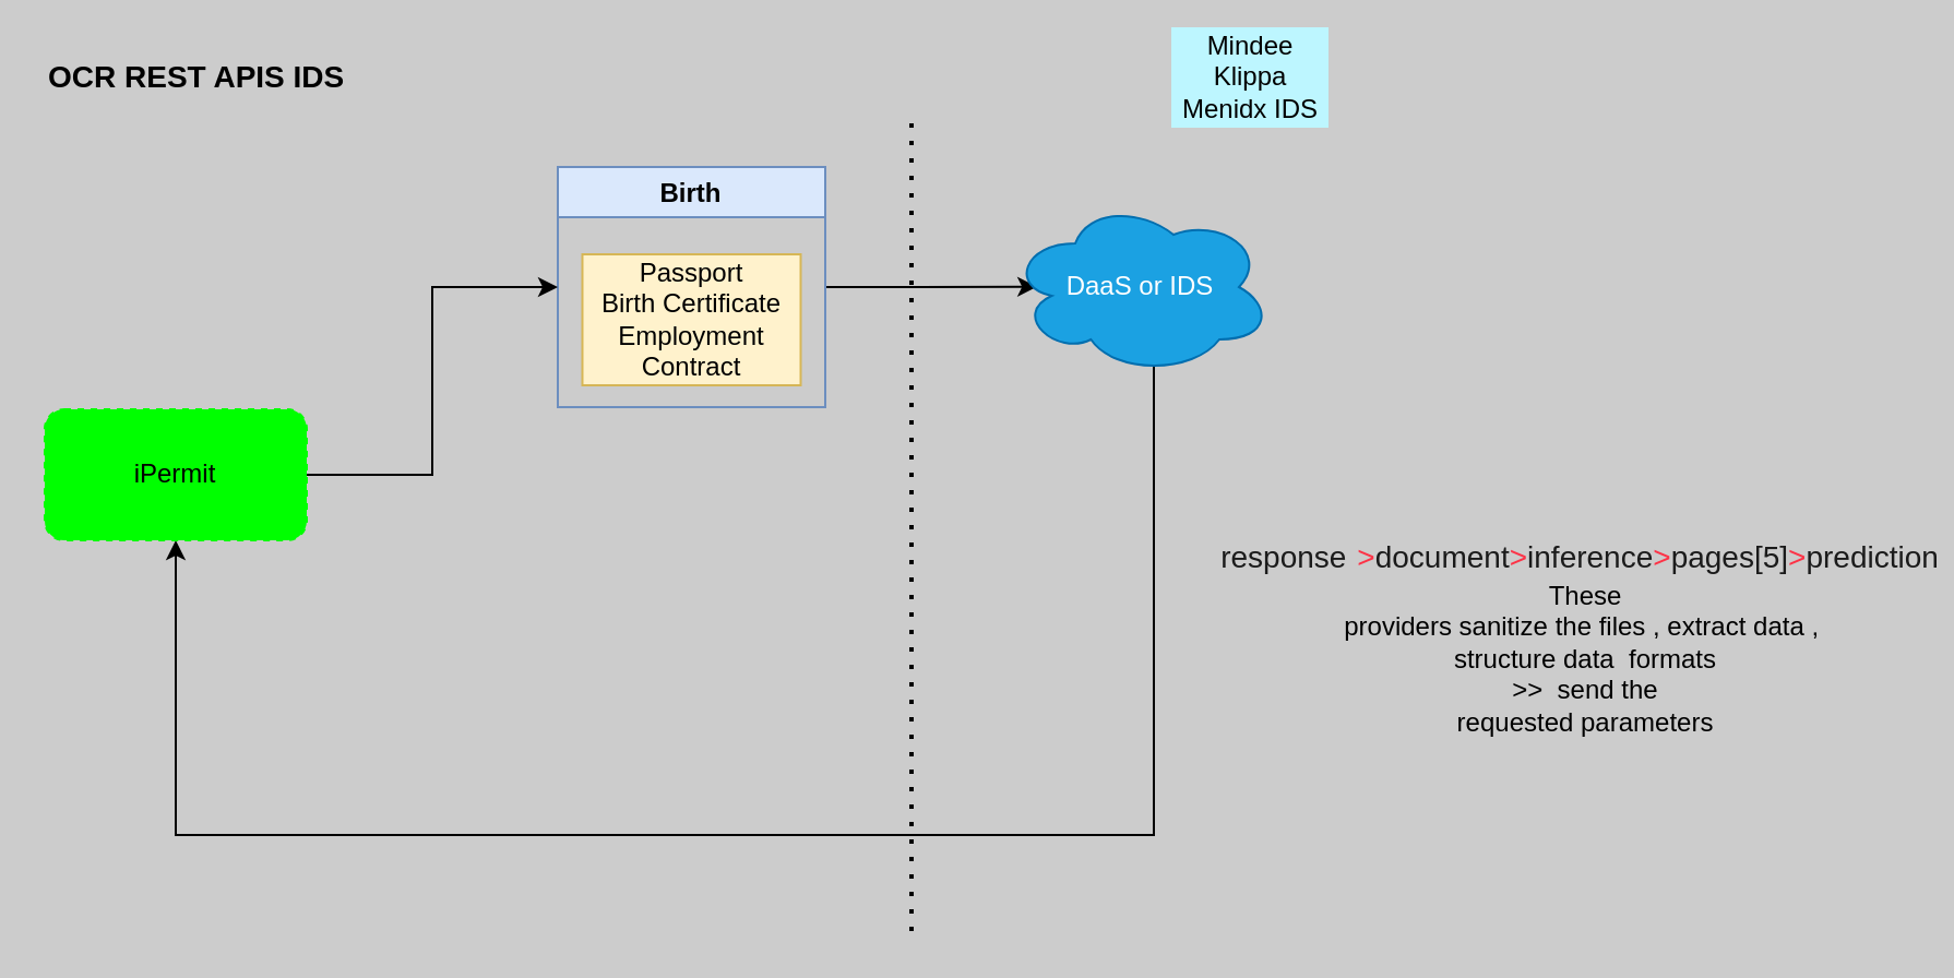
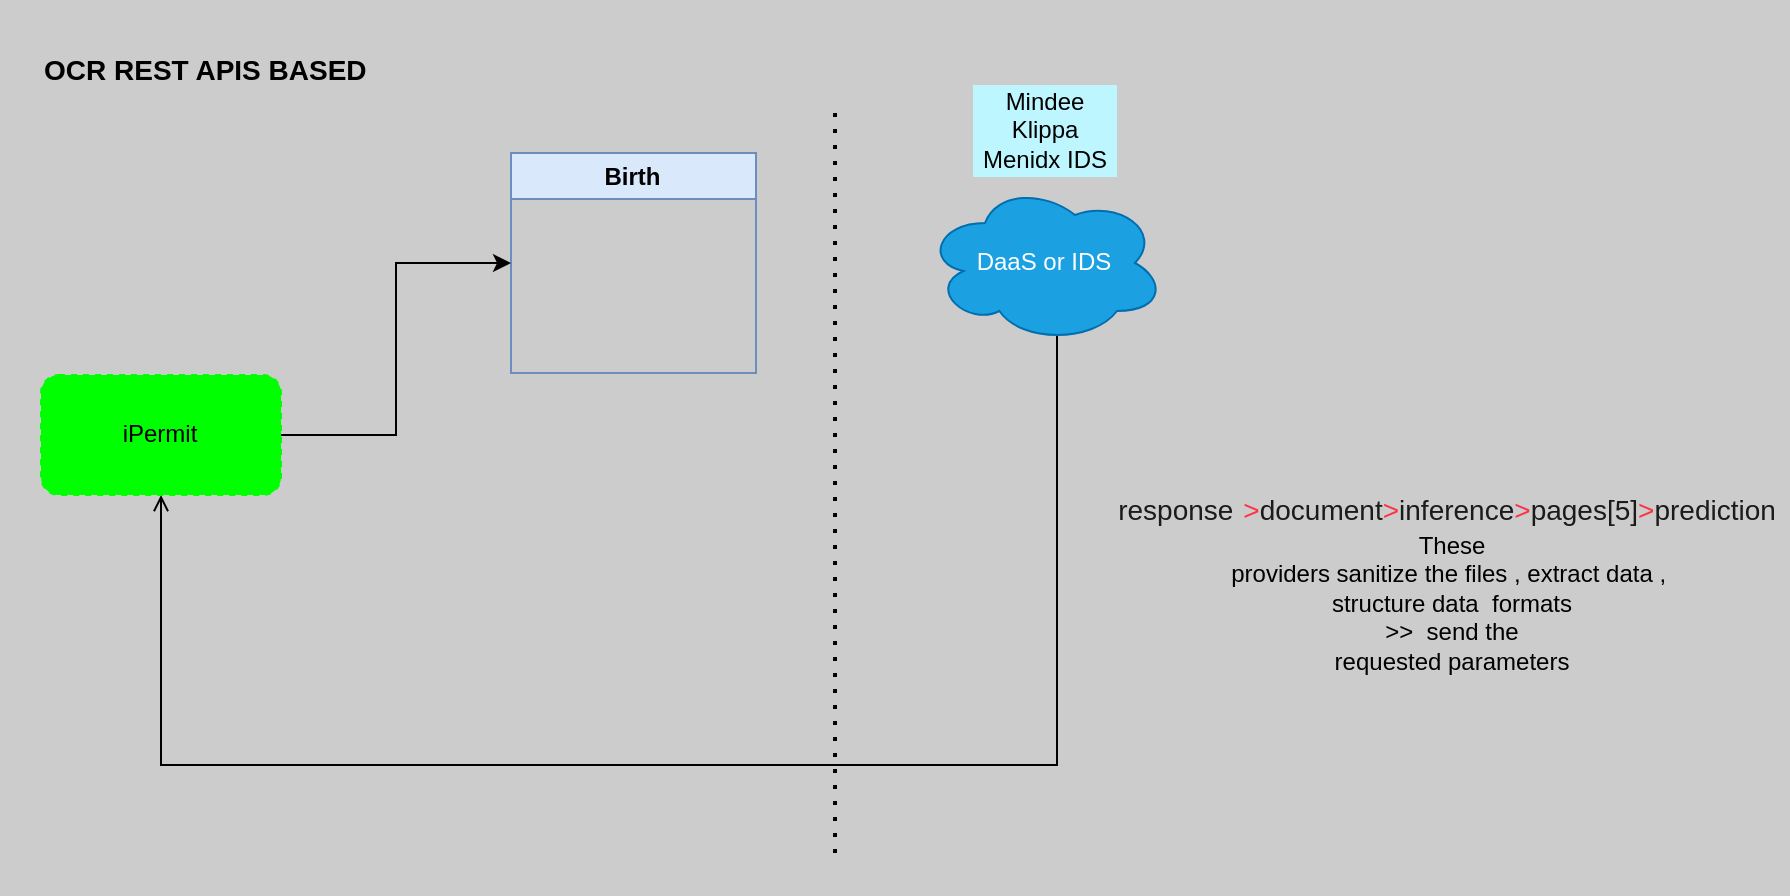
  <mxCell id="0" />
  <mxCell id="1" parent="0" />
- <mxCell id="2" style="edgeStyle=orthogonalEdgeStyle;rounded=0;orthogonalLoop=1;jettySize=auto;html=1;exitX=1;exitY=0.5;exitDx=0;exitDy=0;entryX=0.105;entryY=0.498;entryDx=0;entryDy=0;entryPerimeter=0;" edge="1" parent="1" source="3" target="7"><mxGeometry relative="1" as="geometry" /></mxCell>
  <mxCell id="3" value="Birth" style="swimlane;fillColor=#dae8fc;strokeColor=#6c8ebf;" parent="1" vertex="1"><mxGeometry x="255" y="76" width="122.5" height="110" as="geometry" /></mxCell>
- <mxCell id="4" value="Passport&lt;br&gt;Birth Certificate&lt;br&gt;Employment &lt;br&gt;Contract" style="text;html=1;align=center;verticalAlign=middle;resizable=0;points=[];autosize=1;strokeColor=#d6b656;fillColor=#fff2cc;" parent="3" vertex="1"><mxGeometry x="11.25" y="40" width="100" height="60" as="geometry" /></mxCell>
- <mxCell id="5" value="OCR REST APIS IDS" style="text;html=1;align=left;verticalAlign=middle;whiteSpace=wrap;rounded=0;dashed=1;fontStyle=1;fontSize=14;" parent="1" vertex="1"><mxGeometry x="20" y="20" width="170" height="30" as="geometry" /></mxCell>
- <mxCell id="6" style="edgeStyle=orthogonalEdgeStyle;rounded=0;orthogonalLoop=1;jettySize=auto;html=1;exitX=0.55;exitY=0.95;exitDx=0;exitDy=0;exitPerimeter=0;entryX=0.5;entryY=1;entryDx=0;entryDy=0;" edge="1" parent="1" source="7" target="9"><mxGeometry relative="1" as="geometry"><Array as="points"><mxPoint x="528" y="382" /><mxPoint x="80" y="382" /></Array></mxGeometry></mxCell>
+ <mxCell id="5" value="OCR REST APIS BASED" style="text;html=1;align=left;verticalAlign=middle;whiteSpace=wrap;rounded=0;dashed=1;fontStyle=1;fontSize=14;" parent="1" vertex="1"><mxGeometry x="20" y="20" width="170" height="30" as="geometry" /></mxCell>
+ <mxCell id="6" style="edgeStyle=orthogonalEdgeStyle;rounded=0;orthogonalLoop=1;jettySize=auto;html=1;exitX=0.55;exitY=0.95;exitDx=0;exitDy=0;exitPerimeter=0;entryX=0.5;entryY=1;entryDx=0;entryDy=0;endArrow=open;" edge="1" parent="1" source="7" target="9"><mxGeometry relative="1" as="geometry"><Array as="points"><mxPoint x="528" y="382" /><mxPoint x="80" y="382" /></Array></mxGeometry></mxCell>
  <mxCell id="7" value="DaaS or IDS" style="ellipse;shape=cloud;whiteSpace=wrap;html=1;fillColor=#1ba1e2;fontColor=#ffffff;strokeColor=#006EAF;" parent="1" vertex="1"><mxGeometry x="462" y="91" width="120" height="80" as="geometry" /></mxCell>
  <mxCell id="8" style="edgeStyle=orthogonalEdgeStyle;rounded=0;orthogonalLoop=1;jettySize=auto;html=1;entryX=0;entryY=0.5;entryDx=0;entryDy=0;" parent="1" source="9" target="3" edge="1"><mxGeometry relative="1" as="geometry" /></mxCell>
  <mxCell id="9" value="iPermit" style="rounded=1;whiteSpace=wrap;html=1;fillColor=#00FF00;strokeColor=#00FF00;dashed=1;" parent="1" vertex="1"><mxGeometry x="20" y="187" width="120" height="60" as="geometry" /></mxCell>
- <mxCell id="10" value="Mindee&lt;br&gt;Klippa&lt;br&gt;Menidx IDS" style="text;html=1;align=center;verticalAlign=middle;resizable=0;points=[];autosize=1;strokeColor=none;fillColor=#BDF6FF;" parent="1" vertex="1"><mxGeometry x="536" y="12" width="72" height="46" as="geometry" /></mxCell>
+ <mxCell id="10" value="Mindee&lt;br&gt;Klippa&lt;br&gt;Menidx IDS" style="text;html=1;align=center;verticalAlign=middle;resizable=0;points=[];autosize=1;strokeColor=none;fillColor=#BDF6FF;" parent="1" vertex="1"><mxGeometry x="486" y="42" width="72" height="46" as="geometry" /></mxCell>
  <mxCell id="11" value="&lt;p class=&quot;MuiTypography-root MuiTypography-body1&quot; style=&quot;box-sizing: inherit ; margin: 0px 5px 0px 0px ; font-size: 14px ; line-height: 1.5 ; color: rgba(0 , 0 , 0 , 0.87) ; display: flex&quot;&gt;response&lt;span style=&quot;box-sizing: inherit ; margin-left: 5px ; color: rgb(253 , 50 , 70) ; display: inherit&quot;&gt;&amp;gt;&lt;span style=&quot;color: rgba(0 , 0 , 0 , 0.87)&quot;&gt;document&lt;span style=&quot;color: rgb(253 , 50 , 70)&quot;&gt;&amp;gt;&lt;/span&gt;&lt;span&gt;inference&lt;/span&gt;&lt;span style=&quot;color: rgb(253 , 50 , 70)&quot;&gt;&amp;gt;&lt;/span&gt;&lt;span&gt;pages[5]&lt;/span&gt;&lt;span style=&quot;color: rgb(253 , 50 , 70)&quot;&gt;&amp;gt;&lt;/span&gt;&lt;span&gt;prediction&lt;/span&gt;&lt;/span&gt;&lt;/span&gt;&lt;/p&gt;These&lt;br&gt;providers sanitize the files , extract data ,&amp;nbsp;&lt;br&gt;structure data&amp;nbsp; formats&lt;br&gt;&amp;gt;&amp;gt;&amp;nbsp; send the&lt;br&gt;requested parameters" style="text;html=1;strokeColor=none;fillColor=none;align=center;verticalAlign=middle;whiteSpace=wrap;rounded=0;" vertex="1" parent="1"><mxGeometry x="635" y="276" width="182" height="30" as="geometry" /></mxCell>
  <mxCell id="12" value="" style="endArrow=none;dashed=1;html=1;dashPattern=1 3;strokeWidth=2;rounded=0;fontSize=14;" edge="1" parent="1"><mxGeometry width="50" height="50" relative="1" as="geometry"><mxPoint x="417" y="426" as="sourcePoint" /><mxPoint x="417" y="55" as="targetPoint" /><Array as="points" /></mxGeometry></mxCell>
